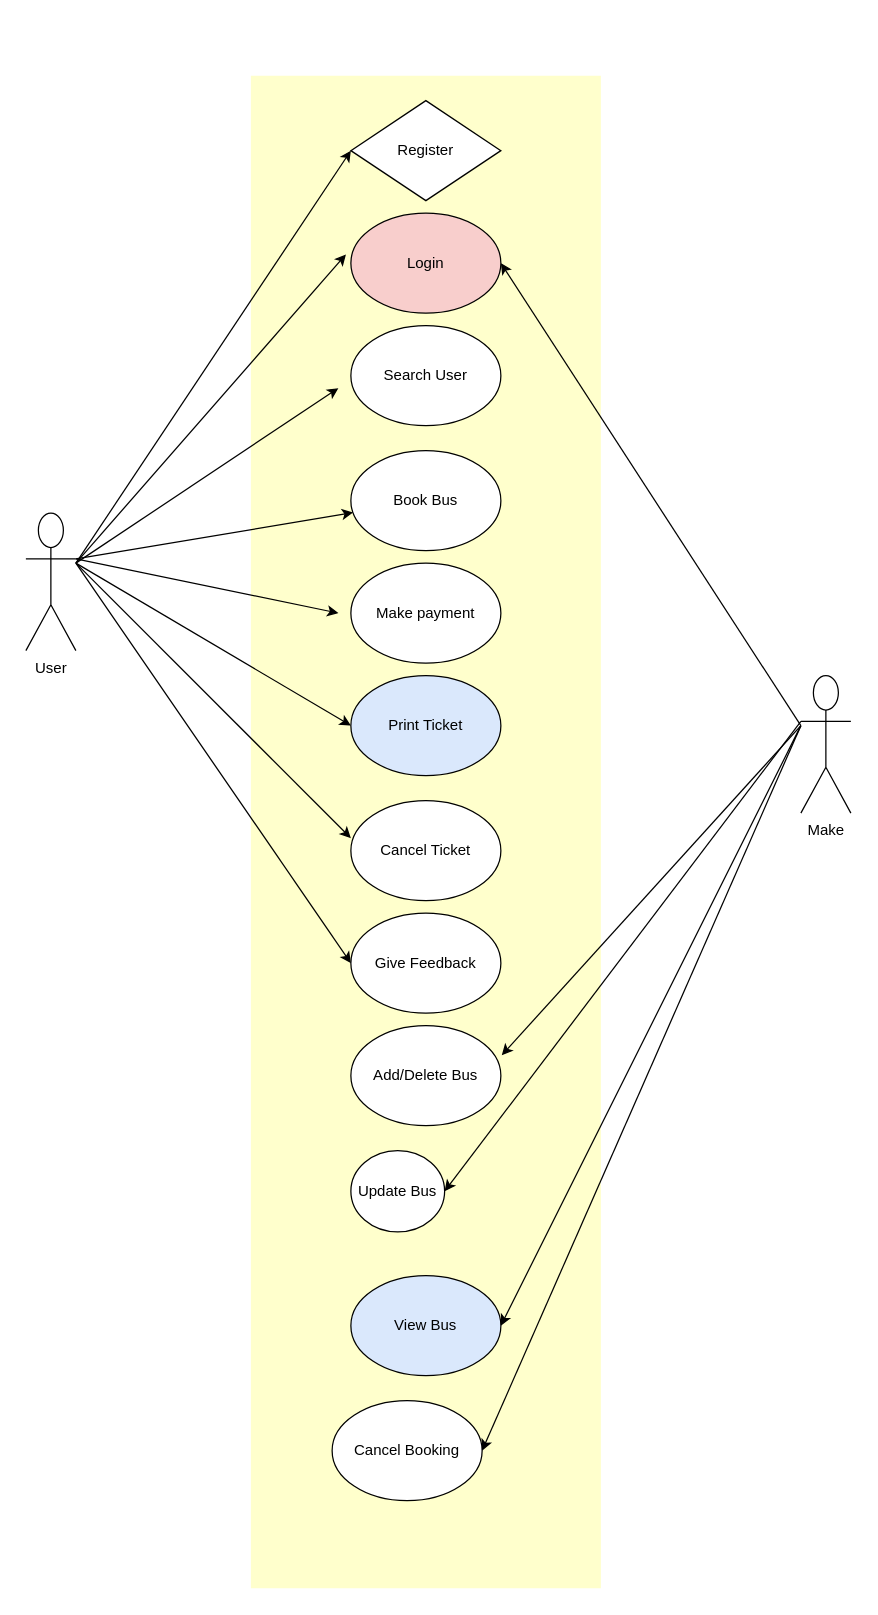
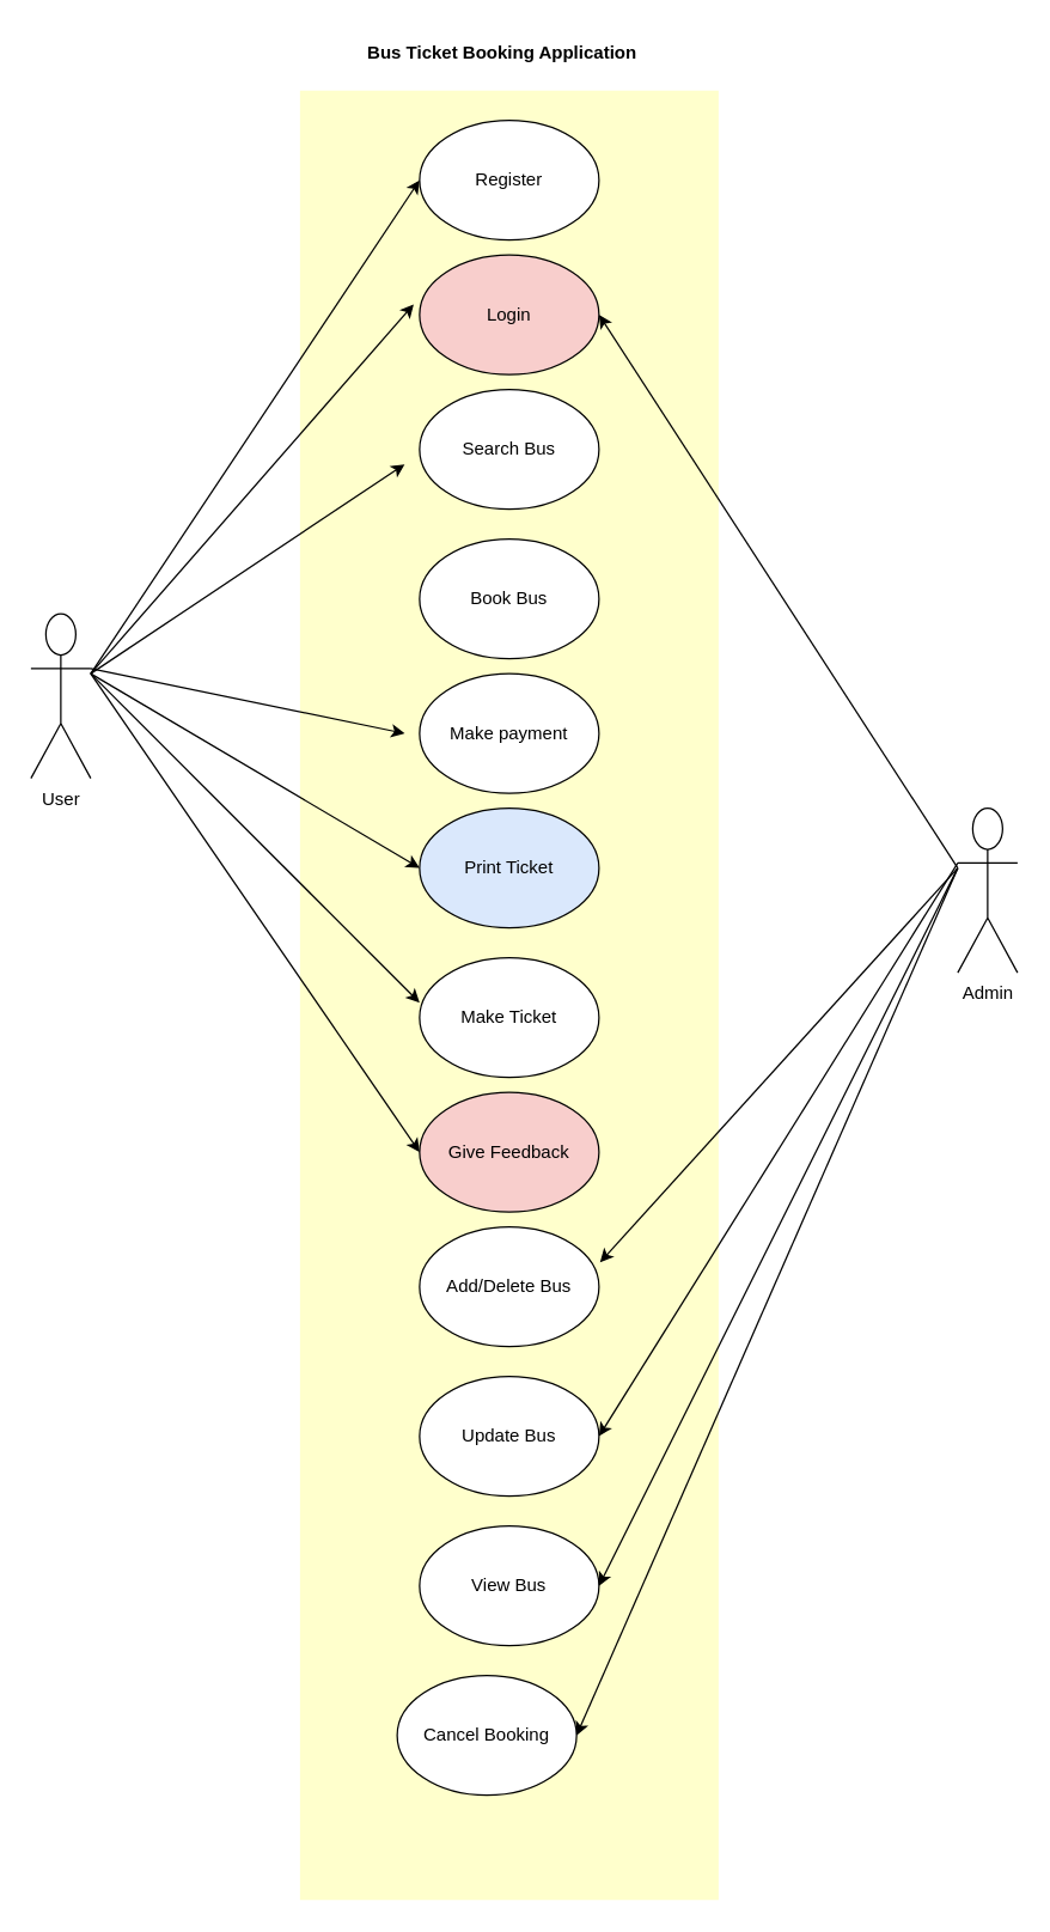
  <mxCell id="0" />
  <mxCell id="1" parent="0" />
  <mxCell id="2" value="User" style="shape=umlActor;verticalLabelPosition=bottom;verticalAlign=top;html=1;outlineConnect=0;" vertex="1" parent="1"><mxGeometry x="20" y="410" width="40" height="110" as="geometry" /></mxCell>
- <mxCell id="3" value="Make" style="shape=umlActor;verticalLabelPosition=bottom;verticalAlign=top;html=1;outlineConnect=0;" vertex="1" parent="1"><mxGeometry x="640" y="540" width="40" height="110" as="geometry" /></mxCell>
+ <mxCell id="3" value="Admin" style="shape=umlActor;verticalLabelPosition=bottom;verticalAlign=top;html=1;outlineConnect=0;" vertex="1" parent="1"><mxGeometry x="640" y="540" width="40" height="110" as="geometry" /></mxCell>
  <mxCell id="4" style="edgeStyle=orthogonalEdgeStyle;rounded=0;orthogonalLoop=1;jettySize=auto;html=1;exitX=0.5;exitY=1;exitDx=0;exitDy=0;entryX=0.5;entryY=1;entryDx=0;entryDy=0;" edge="1" parent="1" source="5" target="5"><mxGeometry relative="1" as="geometry"><mxPoint x="320" y="850" as="targetPoint" /></mxGeometry></mxCell>
  <mxCell id="5" value="" style="swimlane;startSize=0;fillColor=none;strokeColor=none;gradientDirection=south;labelBackgroundColor=none;swimlaneFillColor=#FFFFCC;" vertex="1" parent="1"><mxGeometry x="200" y="60" width="280" height="1210" as="geometry" /></mxCell>
- <mxCell id="6" value="Register" style="rhombus;whiteSpace=wrap;html=1;" vertex="1" parent="5"><mxGeometry x="80" y="20" width="120" height="80" as="geometry" /></mxCell>
+ <mxCell id="6" value="Register" style="ellipse;whiteSpace=wrap;html=1;" vertex="1" parent="5"><mxGeometry x="80" y="20" width="120" height="80" as="geometry" /></mxCell>
  <mxCell id="7" value="Login" style="ellipse;whiteSpace=wrap;html=1;fillColor=#f8cecc;" vertex="1" parent="5"><mxGeometry x="80" y="110" width="120" height="80" as="geometry" /></mxCell>
- <mxCell id="8" value="Search User" style="ellipse;whiteSpace=wrap;html=1;" vertex="1" parent="5"><mxGeometry x="80" y="200" width="120" height="80" as="geometry" /></mxCell>
+ <mxCell id="8" value="Search Bus" style="ellipse;whiteSpace=wrap;html=1;" vertex="1" parent="5"><mxGeometry x="80" y="200" width="120" height="80" as="geometry" /></mxCell>
  <mxCell id="9" value="Book Bus" style="ellipse;whiteSpace=wrap;html=1;" vertex="1" parent="5"><mxGeometry x="80" y="300" width="120" height="80" as="geometry" /></mxCell>
  <mxCell id="10" value="Make payment" style="ellipse;whiteSpace=wrap;html=1;" vertex="1" parent="5"><mxGeometry x="80" y="390" width="120" height="80" as="geometry" /></mxCell>
  <mxCell id="11" value="Print Ticket" style="ellipse;whiteSpace=wrap;html=1;fillColor=#dae8fc;" vertex="1" parent="5"><mxGeometry x="80" y="480" width="120" height="80" as="geometry" /></mxCell>
- <mxCell id="12" value="Cancel Ticket" style="ellipse;whiteSpace=wrap;html=1;" vertex="1" parent="5"><mxGeometry x="80" y="580" width="120" height="80" as="geometry" /></mxCell>
- <mxCell id="13" value="Give Feedback" style="ellipse;whiteSpace=wrap;html=1;" vertex="1" parent="5"><mxGeometry x="80" y="670" width="120" height="80" as="geometry" /></mxCell>
+ <mxCell id="12" value="Make Ticket" style="ellipse;whiteSpace=wrap;html=1;" vertex="1" parent="5"><mxGeometry x="80" y="580" width="120" height="80" as="geometry" /></mxCell>
+ <mxCell id="13" value="Give Feedback" style="ellipse;whiteSpace=wrap;html=1;fillColor=#f8cecc;" vertex="1" parent="5"><mxGeometry x="80" y="670" width="120" height="80" as="geometry" /></mxCell>
  <mxCell id="14" value="Add/Delete Bus" style="ellipse;whiteSpace=wrap;html=1;" vertex="1" parent="5"><mxGeometry x="80" y="760" width="120" height="80" as="geometry" /></mxCell>
- <mxCell id="15" value="Update Bus" style="ellipse;whiteSpace=wrap;html=1;" vertex="1" parent="5"><mxGeometry x="80" y="860" width="75" height="65" as="geometry" /></mxCell>
- <mxCell id="16" value="View Bus" style="ellipse;whiteSpace=wrap;html=1;fillColor=#dae8fc;" vertex="1" parent="5"><mxGeometry x="80" y="960" width="120" height="80" as="geometry" /></mxCell>
+ <mxCell id="15" value="Update Bus" style="ellipse;whiteSpace=wrap;html=1;" vertex="1" parent="5"><mxGeometry x="80" y="860" width="120" height="80" as="geometry" /></mxCell>
+ <mxCell id="16" value="View Bus" style="ellipse;whiteSpace=wrap;html=1;" vertex="1" parent="5"><mxGeometry x="80" y="960" width="120" height="80" as="geometry" /></mxCell>
  <mxCell id="17" value="Cancel Booking" style="ellipse;whiteSpace=wrap;html=1;" vertex="1" parent="5"><mxGeometry x="65" y="1060" width="120" height="80" as="geometry" /></mxCell>
  <mxCell id="18" value="" style="endArrow=classic;html=1;rounded=0;" edge="1" parent="1"><mxGeometry width="50" height="50" relative="1" as="geometry"><mxPoint x="60" y="450" as="sourcePoint" /><mxPoint x="270" y="310" as="targetPoint" /></mxGeometry></mxCell>
- <mxCell id="19" value="" style="endArrow=classic;html=1;rounded=0;exitX=1;exitY=0.333;exitDx=0;exitDy=0;exitPerimeter=0;" edge="1" parent="1" source="2" target="9"><mxGeometry width="50" height="50" relative="1" as="geometry"><mxPoint x="50" y="240" as="sourcePoint" /><mxPoint x="120" y="280" as="targetPoint" /></mxGeometry></mxCell>
  <mxCell id="20" value="" style="endArrow=classic;html=1;rounded=0;exitX=1;exitY=0.333;exitDx=0;exitDy=0;exitPerimeter=0;" edge="1" parent="1" source="2"><mxGeometry width="50" height="50" relative="1" as="geometry"><mxPoint x="70" y="440" as="sourcePoint" /><mxPoint x="270" y="490" as="targetPoint" /></mxGeometry></mxCell>
  <mxCell id="21" value="" style="endArrow=classic;html=1;rounded=0;entryX=-0.033;entryY=0.413;entryDx=0;entryDy=0;entryPerimeter=0;" edge="1" parent="1" target="7"><mxGeometry width="50" height="50" relative="1" as="geometry"><mxPoint x="60" y="450" as="sourcePoint" /><mxPoint x="110" y="400" as="targetPoint" /></mxGeometry></mxCell>
  <mxCell id="22" value="" style="endArrow=classic;html=1;rounded=0;entryX=0;entryY=0.5;entryDx=0;entryDy=0;" edge="1" parent="1" target="6"><mxGeometry width="50" height="50" relative="1" as="geometry"><mxPoint x="60" y="450" as="sourcePoint" /><mxPoint x="110" y="400" as="targetPoint" /></mxGeometry></mxCell>
  <mxCell id="23" value="" style="endArrow=classic;html=1;rounded=0;" edge="1" parent="1"><mxGeometry width="50" height="50" relative="1" as="geometry"><mxPoint x="60" y="450" as="sourcePoint" /><mxPoint x="280" y="670" as="targetPoint" /></mxGeometry></mxCell>
  <mxCell id="24" value="" style="endArrow=classic;html=1;rounded=0;entryX=1.006;entryY=0.296;entryDx=0;entryDy=0;entryPerimeter=0;" edge="1" parent="1" target="14"><mxGeometry width="50" height="50" relative="1" as="geometry"><mxPoint x="640" y="580" as="sourcePoint" /><mxPoint x="390" y="750" as="targetPoint" /></mxGeometry></mxCell>
  <mxCell id="25" value="" style="endArrow=classic;html=1;rounded=0;exitX=0;exitY=0.333;exitDx=0;exitDy=0;exitPerimeter=0;entryX=1;entryY=0.5;entryDx=0;entryDy=0;" edge="1" parent="1" source="3" target="15"><mxGeometry width="50" height="50" relative="1" as="geometry"><mxPoint x="330" y="820" as="sourcePoint" /><mxPoint x="380" y="770" as="targetPoint" /></mxGeometry></mxCell>
  <mxCell id="26" value="" style="endArrow=classic;html=1;rounded=0;entryX=1;entryY=0.5;entryDx=0;entryDy=0;" edge="1" parent="1" target="16"><mxGeometry width="50" height="50" relative="1" as="geometry"><mxPoint x="640" y="580" as="sourcePoint" /><mxPoint x="400" y="790" as="targetPoint" /></mxGeometry></mxCell>
  <mxCell id="27" value="" style="endArrow=classic;html=1;rounded=0;entryX=0;entryY=0.5;entryDx=0;entryDy=0;" edge="1" parent="1" target="11"><mxGeometry width="50" height="50" relative="1" as="geometry"><mxPoint x="60" y="450" as="sourcePoint" /><mxPoint x="100" y="400" as="targetPoint" /></mxGeometry></mxCell>
+ <mxCell id="28" value="Bus Ticket Booking Application" style="text;html=1;align=center;verticalAlign=middle;resizable=0;points=[];autosize=1;strokeColor=none;fillColor=none;fontStyle=1" vertex="1" parent="1"><mxGeometry x="235" width="200" height="30" as="geometry" y="20" /></mxCell>
  <mxCell id="29" value="" style="endArrow=classic;html=1;rounded=0;entryX=0;entryY=0.5;entryDx=0;entryDy=0;" edge="1" parent="1" target="13"><mxGeometry width="50" height="50" relative="1" as="geometry"><mxPoint x="60" y="450" as="sourcePoint" /><mxPoint x="110" y="400" as="targetPoint" /></mxGeometry></mxCell>
  <mxCell id="30" value="" style="endArrow=classic;html=1;rounded=0;entryX=1;entryY=0.5;entryDx=0;entryDy=0;" edge="1" parent="1" target="7"><mxGeometry width="50" height="50" relative="1" as="geometry"><mxPoint x="640" y="580" as="sourcePoint" /><mxPoint x="690" y="530" as="targetPoint" /></mxGeometry></mxCell>
  <mxCell id="31" value="" style="endArrow=classic;html=1;rounded=0;entryX=1;entryY=0.5;entryDx=0;entryDy=0;" edge="1" parent="1" target="17"><mxGeometry width="50" height="50" relative="1" as="geometry"><mxPoint x="640" y="580" as="sourcePoint" /><mxPoint x="690" y="530" as="targetPoint" /></mxGeometry></mxCell>
